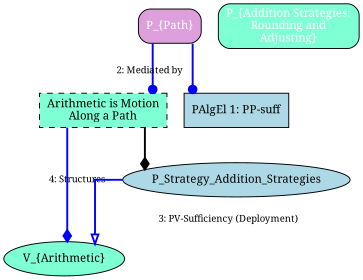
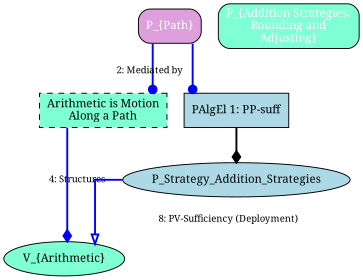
  digraph {
    rankdir=TB
    splines=ortho
    node [fillcolor=aquamarine fontname=Serif fontsize=12 shape=box style=filled]
    edge [arrowhead=dot color=blue fontname=Serif fontsize=10 penwidth=2.0 style=bold]
    n1 [fillcolor=plum fontcolor=white label="P_{Path}" style="filled,rounded"]
    n2 [label="Arithmetic is Motion\nAlong a Path" style="dashed,filled"]
    n3 [fillcolor=lightblue fontcolor=black label="PAlgEl 1: PP-suff"]
    n4 [label="V_{Arithmetic}" shape=ellipse]
    P_Strategy_Addition_Strategies [fillcolor=lightblue shape=""]
    n6 [fontcolor=white label="P_{Addition Strategies:\nRounding and\nAdjusting}" style="filled,rounded"]
    n1 -> n2 [label="2: Mediated by"]
    n1 -> n3
    n2 -> n4 [arrowhead=diamond label="4: Structures" style=solid]
-   n2 -> P_Strategy_Addition_Strategies [arrowhead=diamond color=black headport=_Rounding_and_Adjusting style=solid]
-   P_Strategy_Addition_Strategies -> n4 [arrowhead=onormal label="3: PV-Sufficiency (Deployment)" tailport=_Rounding_and_Adjusting]
+   n3 -> P_Strategy_Addition_Strategies [arrowhead=diamond color=black headport=_Rounding_and_Adjusting style=solid]
+   P_Strategy_Addition_Strategies -> n4 [arrowhead=onormal label="8: PV-Sufficiency (Deployment)" tailport=_Rounding_and_Adjusting]
  }
